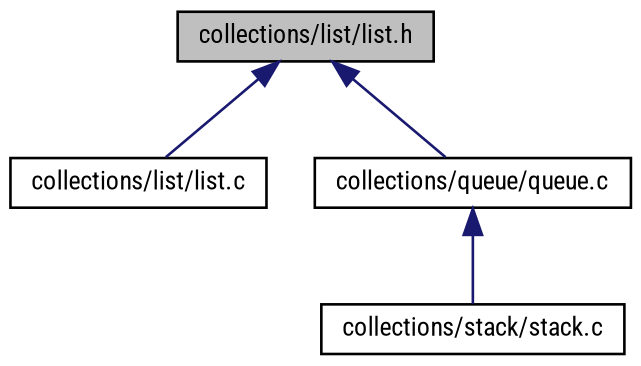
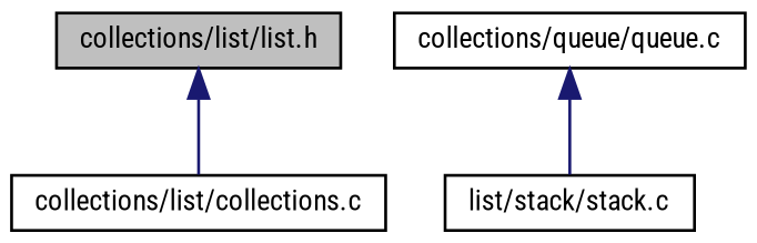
  digraph {
    fontname="Roboto Condensed"
    node [color=black fillcolor=white fontname="Roboto Condensed" fontsize=10 shape=record style=filled]
    edge [color=midnightblue dir=back fontname="Roboto Condensed" fontsize=10 labelfontname=Helvetica labelfontsize=10 style=solid]
    n1 [fillcolor=grey75 fontcolor=black height=0.2 label="collections/list/list.h" width=0.4]
-   n2 [height=0.2 label="collections/list/list.c" width=0.4]
+   n2 [height=0.2 label="collections/list/collections.c" width=0.4]
    n3 [height=0.2 label="collections/queue/queue.c" width=0.4]
-   n4 [height=0.2 label="collections/stack/stack.c" width=0.4]
+   n4 [height=0.2 label="list/stack/stack.c" width=0.4]
    n1 -> n2
-   n1 -> n3
    n3 -> n4
  }
